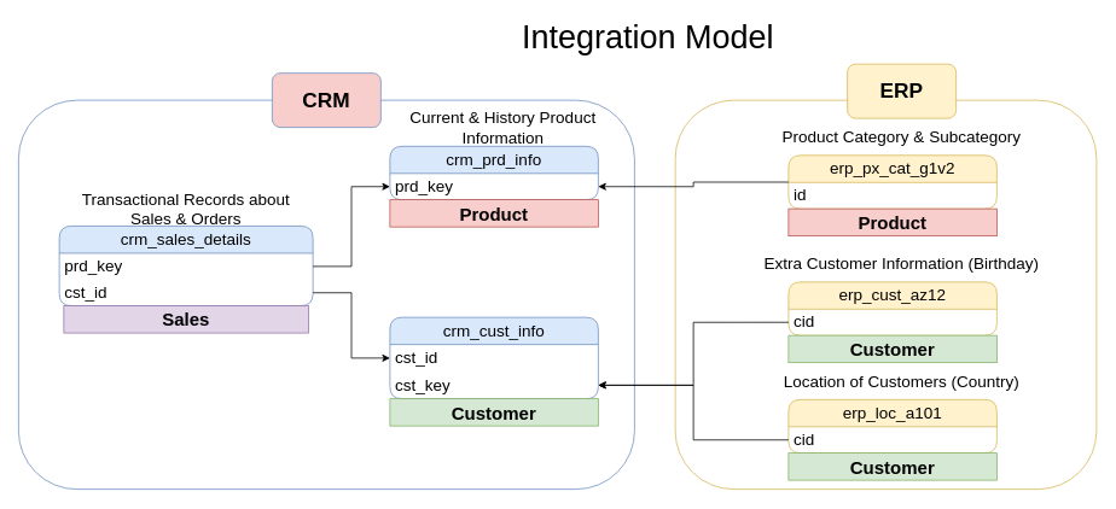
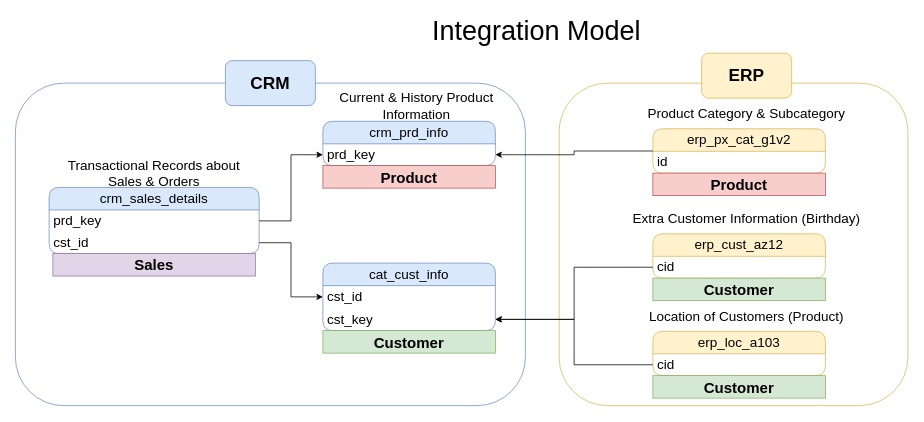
  <mxCell id="0" />
  <mxCell id="1" parent="0" />
  <mxCell id="2" value="" style="rounded=1;whiteSpace=wrap;html=1;fillColor=none;strokeColor=#6c8ebf;" parent="1" vertex="1"><mxGeometry x="20" y="110" width="680" height="430" as="geometry" /></mxCell>
  <mxCell id="3" value="" style="rounded=1;whiteSpace=wrap;html=1;fillColor=none;strokeColor=#d6b656;" parent="1" vertex="1"><mxGeometry x="745" y="110" width="465" height="430" as="geometry" /></mxCell>
  <mxCell id="4" value="" style="group" parent="1" vertex="1" connectable="0"><mxGeometry x="430" y="320" width="230" height="100" as="geometry" /></mxCell>
- <mxCell id="5" value="crm_cust_info" style="swimlane;fontStyle=0;childLayout=stackLayout;horizontal=1;startSize=30;horizontalStack=0;resizeParent=1;resizeParentMax=0;resizeLast=0;collapsible=1;marginBottom=0;whiteSpace=wrap;html=1;fillColor=#dae8fc;strokeColor=#6c8ebf;fontSize=18;rounded=1;" parent="4" vertex="1"><mxGeometry y="30" width="230" height="90" as="geometry" /></mxCell>
+ <mxCell id="5" value="cat_cust_info" style="swimlane;fontStyle=0;childLayout=stackLayout;horizontal=1;startSize=30;horizontalStack=0;resizeParent=1;resizeParentMax=0;resizeLast=0;collapsible=1;marginBottom=0;whiteSpace=wrap;html=1;fillColor=#dae8fc;strokeColor=#6c8ebf;fontSize=18;rounded=1;" parent="4" vertex="1"><mxGeometry y="30" width="230" height="90" as="geometry" /></mxCell>
  <mxCell id="6" value="cst_id" style="text;strokeColor=none;fillColor=none;align=left;verticalAlign=middle;spacingLeft=4;spacingRight=4;overflow=hidden;points=[[0,0.5],[1,0.5]];portConstraint=eastwest;rotatable=0;whiteSpace=wrap;html=1;fontSize=18;" parent="5" vertex="1"><mxGeometry y="30" width="230" height="30" as="geometry" /></mxCell>
  <mxCell id="7" value="cst_key" style="text;strokeColor=none;fillColor=none;align=left;verticalAlign=middle;spacingLeft=4;spacingRight=4;overflow=hidden;points=[[0,0.5],[1,0.5]];portConstraint=eastwest;rotatable=0;whiteSpace=wrap;html=1;fontSize=18;" parent="5" vertex="1"><mxGeometry y="60" width="230" height="30" as="geometry" /></mxCell>
  <mxCell id="8" value="&lt;font style=&quot;font-size: 36px;&quot;&gt;Integration Model&lt;/font&gt;" style="text;html=1;align=center;verticalAlign=middle;whiteSpace=wrap;rounded=0;" parent="1" vertex="1"><mxGeometry x="565" y="20" width="300" height="40" as="geometry" /></mxCell>
  <mxCell id="9" value="" style="group" parent="1" vertex="1" connectable="0"><mxGeometry x="390" y="130" width="330" height="80" as="geometry" /></mxCell>
  <mxCell id="10" value="" style="group" parent="9" vertex="1" connectable="0"><mxGeometry y="7.273" width="330" height="72.727" as="geometry" /></mxCell>
  <mxCell id="11" value="crm_prd_info" style="swimlane;fontStyle=0;childLayout=stackLayout;horizontal=1;startSize=30;horizontalStack=0;resizeParent=1;resizeParentMax=0;resizeLast=0;collapsible=1;marginBottom=0;whiteSpace=wrap;html=1;fillColor=#dae8fc;strokeColor=#6c8ebf;fontSize=18;rounded=1;" parent="10" vertex="1"><mxGeometry x="40" y="23.638" width="230" height="59.09" as="geometry" /></mxCell>
  <mxCell id="12" value="prd_key" style="text;strokeColor=none;fillColor=none;align=left;verticalAlign=middle;spacingLeft=4;spacingRight=4;overflow=hidden;points=[[0,0.5],[1,0.5]];portConstraint=eastwest;rotatable=0;whiteSpace=wrap;html=1;fontSize=18;" parent="11" vertex="1"><mxGeometry y="30" width="230" height="29.09" as="geometry" /></mxCell>
  <mxCell id="13" value="Current &amp;amp; History Product Information" style="text;html=1;align=center;verticalAlign=middle;whiteSpace=wrap;rounded=0;fontSize=18;" parent="9" vertex="1"><mxGeometry x="35.87" width="258.261" height="21.818" as="geometry" /></mxCell>
  <mxCell id="14" value="" style="group" parent="1" vertex="1" connectable="0"><mxGeometry x="40" y="220" width="330" height="117.273" as="geometry" /></mxCell>
  <mxCell id="15" value="" style="group" parent="14" vertex="1" connectable="0"><mxGeometry y="7.273" width="330" height="110" as="geometry" /></mxCell>
  <mxCell id="16" value="crm_sales_details" style="swimlane;fontStyle=0;childLayout=stackLayout;horizontal=1;startSize=30;horizontalStack=0;resizeParent=1;resizeParentMax=0;resizeLast=0;collapsible=1;marginBottom=0;whiteSpace=wrap;html=1;fillColor=#dae8fc;strokeColor=#6c8ebf;fontSize=18;rounded=1;" parent="15" vertex="1"><mxGeometry x="25" y="21.82" width="280" height="88.182" as="geometry" /></mxCell>
  <mxCell id="17" value="prd_key" style="text;strokeColor=none;fillColor=none;align=left;verticalAlign=middle;spacingLeft=4;spacingRight=4;overflow=hidden;points=[[0,0.5],[1,0.5]];portConstraint=eastwest;rotatable=0;whiteSpace=wrap;html=1;fontSize=18;" parent="16" vertex="1"><mxGeometry y="30" width="280" height="29.091" as="geometry" /></mxCell>
  <mxCell id="18" value="cst_id" style="text;strokeColor=none;fillColor=none;align=left;verticalAlign=middle;spacingLeft=4;spacingRight=4;overflow=hidden;points=[[0,0.5],[1,0.5]];portConstraint=eastwest;rotatable=0;whiteSpace=wrap;html=1;fontSize=18;" parent="16" vertex="1"><mxGeometry y="59.091" width="280" height="29.091" as="geometry" /></mxCell>
  <mxCell id="19" value="Transactional Records about Sales &amp;amp; Orders" style="text;html=1;align=center;verticalAlign=middle;whiteSpace=wrap;rounded=0;fontSize=18;" parent="14" vertex="1"><mxGeometry x="35.87" width="258.261" height="21.818" as="geometry" /></mxCell>
  <mxCell id="20" style="edgeStyle=orthogonalEdgeStyle;rounded=0;orthogonalLoop=1;jettySize=auto;html=1;entryX=0;entryY=0.5;entryDx=0;entryDy=0;" parent="1" source="17" target="12" edge="1"><mxGeometry relative="1" as="geometry" /></mxCell>
  <mxCell id="21" style="edgeStyle=orthogonalEdgeStyle;rounded=0;orthogonalLoop=1;jettySize=auto;html=1;entryX=0;entryY=0.5;entryDx=0;entryDy=0;" parent="1" source="18" target="6" edge="1"><mxGeometry relative="1" as="geometry" /></mxCell>
  <mxCell id="22" value="" style="group" parent="1" vertex="1" connectable="0"><mxGeometry x="830" y="280" width="330" height="90.001" as="geometry" /></mxCell>
  <mxCell id="23" value="" style="group" parent="22" vertex="1" connectable="0"><mxGeometry y="7.273" width="330" height="82.728" as="geometry" /></mxCell>
  <mxCell id="24" value="erp_cust_az12" style="swimlane;fontStyle=0;childLayout=stackLayout;horizontal=1;startSize=30;horizontalStack=0;resizeParent=1;resizeParentMax=0;resizeLast=0;collapsible=1;marginBottom=0;whiteSpace=wrap;html=1;fillColor=#fff2cc;strokeColor=#d6b656;fontSize=18;rounded=1;" parent="23" vertex="1"><mxGeometry x="40" y="23.638" width="230" height="59.09" as="geometry"><mxRectangle x="40" y="23.638" width="160" height="40" as="alternateBounds" /></mxGeometry></mxCell>
  <mxCell id="25" value="cid" style="text;strokeColor=none;fillColor=none;align=left;verticalAlign=middle;spacingLeft=4;spacingRight=4;overflow=hidden;points=[[0,0.5],[1,0.5]];portConstraint=eastwest;rotatable=0;whiteSpace=wrap;html=1;fontSize=18;" parent="24" vertex="1"><mxGeometry y="30" width="230" height="29.09" as="geometry" /></mxCell>
  <mxCell id="26" value="Extra Customer Information (Birthday)" style="text;html=1;align=center;verticalAlign=middle;whiteSpace=wrap;rounded=0;fontSize=18;" parent="22" vertex="1"><mxGeometry width="330" height="21.82" as="geometry" /></mxCell>
  <mxCell id="27" value="" style="group" parent="1" vertex="1" connectable="0"><mxGeometry x="830" y="410" width="330" height="90.001" as="geometry" /></mxCell>
  <mxCell id="28" value="" style="group" parent="27" vertex="1" connectable="0"><mxGeometry y="7.273" width="330" height="82.728" as="geometry" /></mxCell>
- <mxCell id="29" value="erp_loc_a101" style="swimlane;fontStyle=0;childLayout=stackLayout;horizontal=1;startSize=30;horizontalStack=0;resizeParent=1;resizeParentMax=0;resizeLast=0;collapsible=1;marginBottom=0;whiteSpace=wrap;html=1;fillColor=#fff2cc;strokeColor=#d6b656;fontSize=18;rounded=1;" parent="28" vertex="1"><mxGeometry x="40" y="23.638" width="230" height="59.09" as="geometry"><mxRectangle x="40" y="23.638" width="160" height="40" as="alternateBounds" /></mxGeometry></mxCell>
+ <mxCell id="29" value="erp_loc_a103" style="swimlane;fontStyle=0;childLayout=stackLayout;horizontal=1;startSize=30;horizontalStack=0;resizeParent=1;resizeParentMax=0;resizeLast=0;collapsible=1;marginBottom=0;whiteSpace=wrap;html=1;fillColor=#fff2cc;strokeColor=#d6b656;fontSize=18;rounded=1;" parent="28" vertex="1"><mxGeometry x="40" y="23.638" width="230" height="59.09" as="geometry"><mxRectangle x="40" y="23.638" width="160" height="40" as="alternateBounds" /></mxGeometry></mxCell>
  <mxCell id="30" value="cid" style="text;strokeColor=none;fillColor=none;align=left;verticalAlign=middle;spacingLeft=4;spacingRight=4;overflow=hidden;points=[[0,0.5],[1,0.5]];portConstraint=eastwest;rotatable=0;whiteSpace=wrap;html=1;fontSize=18;" parent="29" vertex="1"><mxGeometry y="30" width="230" height="29.09" as="geometry" /></mxCell>
- <mxCell id="31" value="Location of Customers (Country)" style="text;html=1;align=center;verticalAlign=middle;whiteSpace=wrap;rounded=0;fontSize=18;" parent="27" vertex="1"><mxGeometry width="330" height="21.82" as="geometry" /></mxCell>
+ <mxCell id="31" value="Location of Customers (Product)" style="text;html=1;align=center;verticalAlign=middle;whiteSpace=wrap;rounded=0;fontSize=18;" parent="27" vertex="1"><mxGeometry width="330" height="21.82" as="geometry" /></mxCell>
  <mxCell id="32" value="" style="group" parent="1" vertex="1" connectable="0"><mxGeometry x="830" y="140" width="330" height="90.001" as="geometry" /></mxCell>
  <mxCell id="33" value="" style="group" parent="32" vertex="1" connectable="0"><mxGeometry y="7.273" width="330" height="82.728" as="geometry" /></mxCell>
  <mxCell id="34" value="erp_px_cat_g1v2" style="swimlane;fontStyle=0;childLayout=stackLayout;horizontal=1;startSize=30;horizontalStack=0;resizeParent=1;resizeParentMax=0;resizeLast=0;collapsible=1;marginBottom=0;whiteSpace=wrap;html=1;fillColor=#fff2cc;strokeColor=#d6b656;fontSize=18;rounded=1;" parent="33" vertex="1"><mxGeometry x="40" y="23.638" width="230" height="59.09" as="geometry"><mxRectangle x="40" y="23.638" width="160" height="40" as="alternateBounds" /></mxGeometry></mxCell>
  <mxCell id="35" value="id" style="text;strokeColor=none;fillColor=none;align=left;verticalAlign=middle;spacingLeft=4;spacingRight=4;overflow=hidden;points=[[0,0.5],[1,0.5]];portConstraint=eastwest;rotatable=0;whiteSpace=wrap;html=1;fontSize=18;" parent="34" vertex="1"><mxGeometry y="30" width="230" height="29.09" as="geometry" /></mxCell>
  <mxCell id="36" value="Product Category &amp;amp; Subcategory" style="text;html=1;align=center;verticalAlign=middle;whiteSpace=wrap;rounded=0;fontSize=18;" parent="32" vertex="1"><mxGeometry width="330" height="21.82" as="geometry" /></mxCell>
- <mxCell id="37" value="&lt;font style=&quot;font-size: 23px;&quot;&gt;&lt;b&gt;CRM&lt;/b&gt;&lt;/font&gt;" style="rounded=1;whiteSpace=wrap;html=1;fillColor=#f8cecc;strokeColor=#6c8ebf;" parent="1" vertex="1"><mxGeometry x="300" y="80" width="120" height="60" as="geometry" /></mxCell>
+ <mxCell id="37" value="&lt;font style=&quot;font-size: 23px;&quot;&gt;&lt;b&gt;CRM&lt;/b&gt;&lt;/font&gt;" style="rounded=1;whiteSpace=wrap;html=1;fillColor=#dae8fc;strokeColor=#6c8ebf;" parent="1" vertex="1"><mxGeometry x="300" y="80" width="120" height="60" as="geometry" /></mxCell>
  <mxCell id="38" value="&lt;font style=&quot;font-size: 23px;&quot;&gt;&lt;b&gt;ERP&lt;/b&gt;&lt;/font&gt;" style="rounded=1;whiteSpace=wrap;html=1;fillColor=#fff2cc;strokeColor=#d6b656;" parent="1" vertex="1"><mxGeometry x="935" y="70" width="120" height="60" as="geometry" /></mxCell>
  <mxCell id="39" style="edgeStyle=orthogonalEdgeStyle;rounded=0;orthogonalLoop=1;jettySize=auto;html=1;entryX=1;entryY=0.5;entryDx=0;entryDy=0;" parent="1" source="34" target="12" edge="1"><mxGeometry relative="1" as="geometry" /></mxCell>
  <mxCell id="40" style="edgeStyle=orthogonalEdgeStyle;rounded=0;orthogonalLoop=1;jettySize=auto;html=1;exitX=0;exitY=0.5;exitDx=0;exitDy=0;entryX=1;entryY=0.5;entryDx=0;entryDy=0;" parent="1" source="25" target="7" edge="1"><mxGeometry relative="1" as="geometry"><Array as="points"><mxPoint x="765" y="356" /><mxPoint x="765" y="425" /></Array></mxGeometry></mxCell>
  <mxCell id="41" style="edgeStyle=orthogonalEdgeStyle;rounded=0;orthogonalLoop=1;jettySize=auto;html=1;entryX=1;entryY=0.5;entryDx=0;entryDy=0;" parent="1" source="30" target="7" edge="1"><mxGeometry relative="1" as="geometry" /></mxCell>
  <mxCell id="42" value="Product" style="text;html=1;strokeColor=#b85450;fillColor=#f8cecc;align=center;verticalAlign=middle;whiteSpace=wrap;overflow=hidden;fontStyle=1;strokeWidth=1;fontSize=20;" vertex="1" parent="1"><mxGeometry x="430" y="220" width="230" height="30" as="geometry" /></mxCell>
  <mxCell id="43" value="Product" style="text;html=1;strokeColor=#b85450;fillColor=#f8cecc;align=center;verticalAlign=middle;whiteSpace=wrap;overflow=hidden;fontStyle=1;strokeWidth=1;fontSize=20;" vertex="1" parent="1"><mxGeometry x="870" y="230" width="230" height="30" as="geometry" /></mxCell>
  <mxCell id="44" value="Customer" style="text;html=1;strokeColor=#82b366;fillColor=#d5e8d4;align=center;verticalAlign=middle;whiteSpace=wrap;overflow=hidden;fontStyle=1;strokeWidth=1;fontSize=20;" vertex="1" parent="1"><mxGeometry x="430" y="440" width="230" height="30" as="geometry" /></mxCell>
  <mxCell id="45" value="Customer" style="text;html=1;strokeColor=#82b366;fillColor=#d5e8d4;align=center;verticalAlign=middle;whiteSpace=wrap;overflow=hidden;fontStyle=1;strokeWidth=1;fontSize=20;" vertex="1" parent="1"><mxGeometry x="870" y="370" width="230" height="30" as="geometry" /></mxCell>
  <mxCell id="46" value="Customer" style="text;html=1;strokeColor=#82b366;fillColor=#d5e8d4;align=center;verticalAlign=middle;whiteSpace=wrap;overflow=hidden;fontStyle=1;strokeWidth=1;fontSize=20;" vertex="1" parent="1"><mxGeometry x="870" y="500" width="230" height="30" as="geometry" /></mxCell>
  <mxCell id="47" value="Sales" style="text;html=1;strokeColor=#9673a6;fillColor=#e1d5e7;align=center;verticalAlign=middle;whiteSpace=wrap;overflow=hidden;fontStyle=1;strokeWidth=1;fontSize=20;" vertex="1" parent="1"><mxGeometry x="70" y="337.27" width="270" height="30" as="geometry" /></mxCell>
